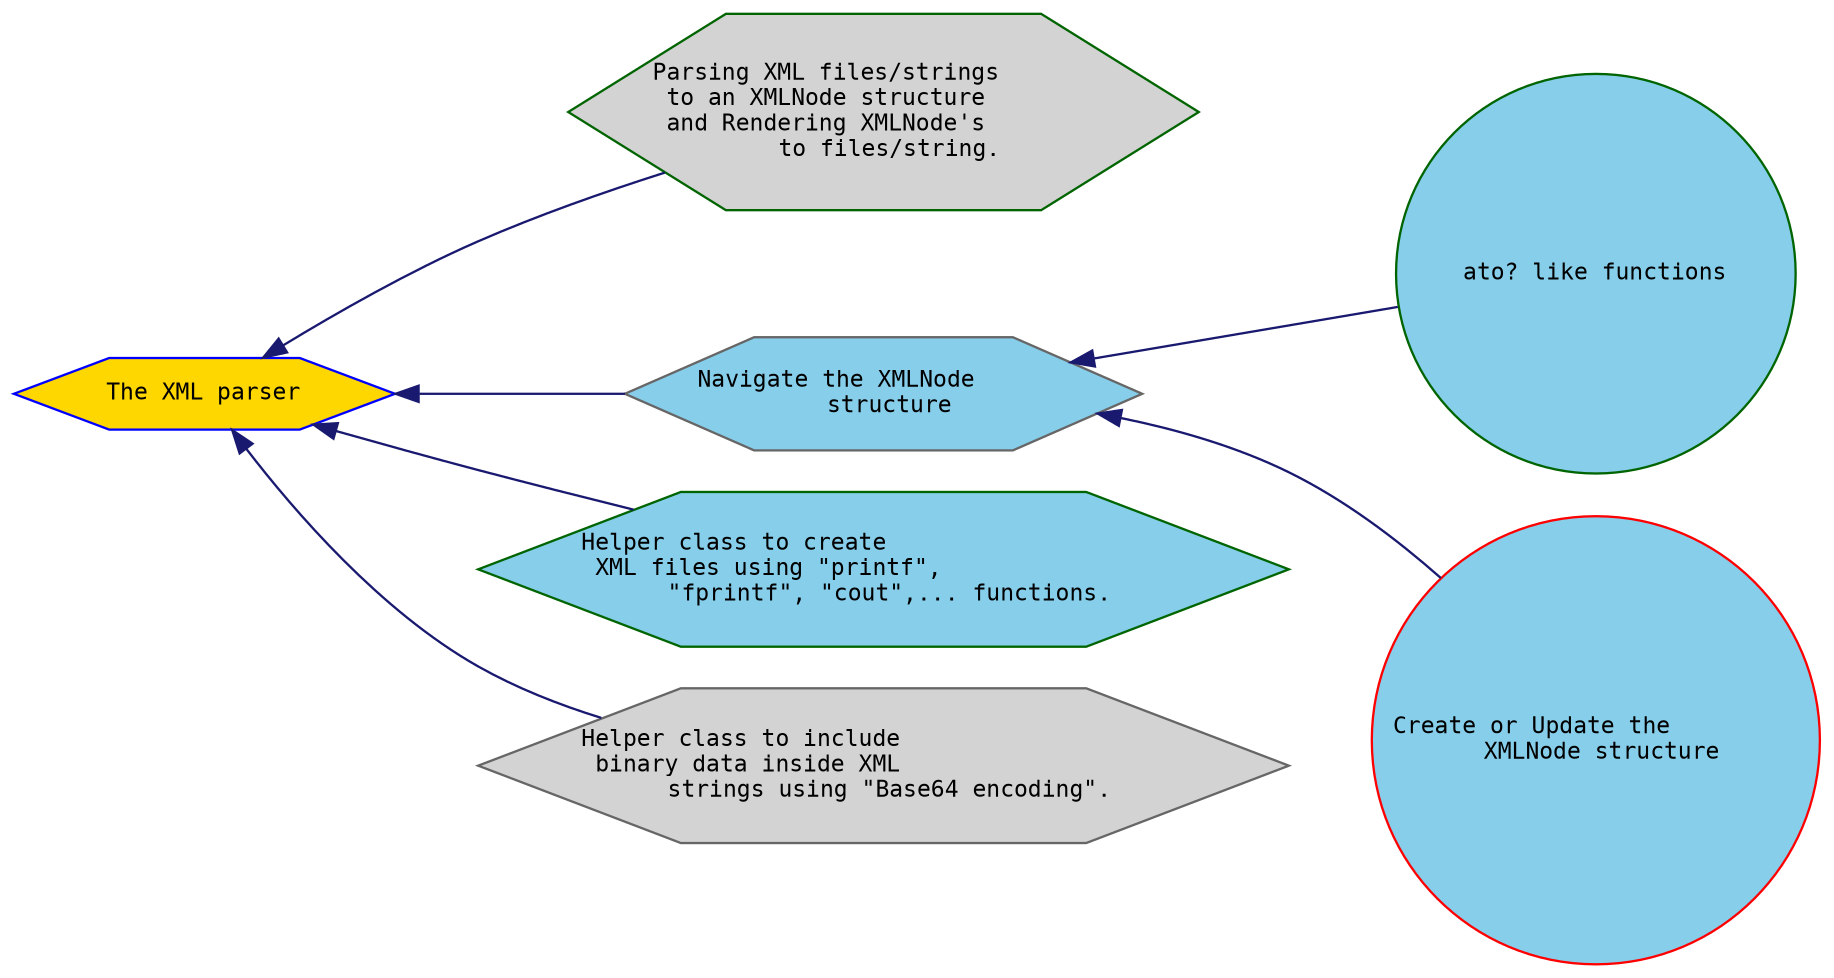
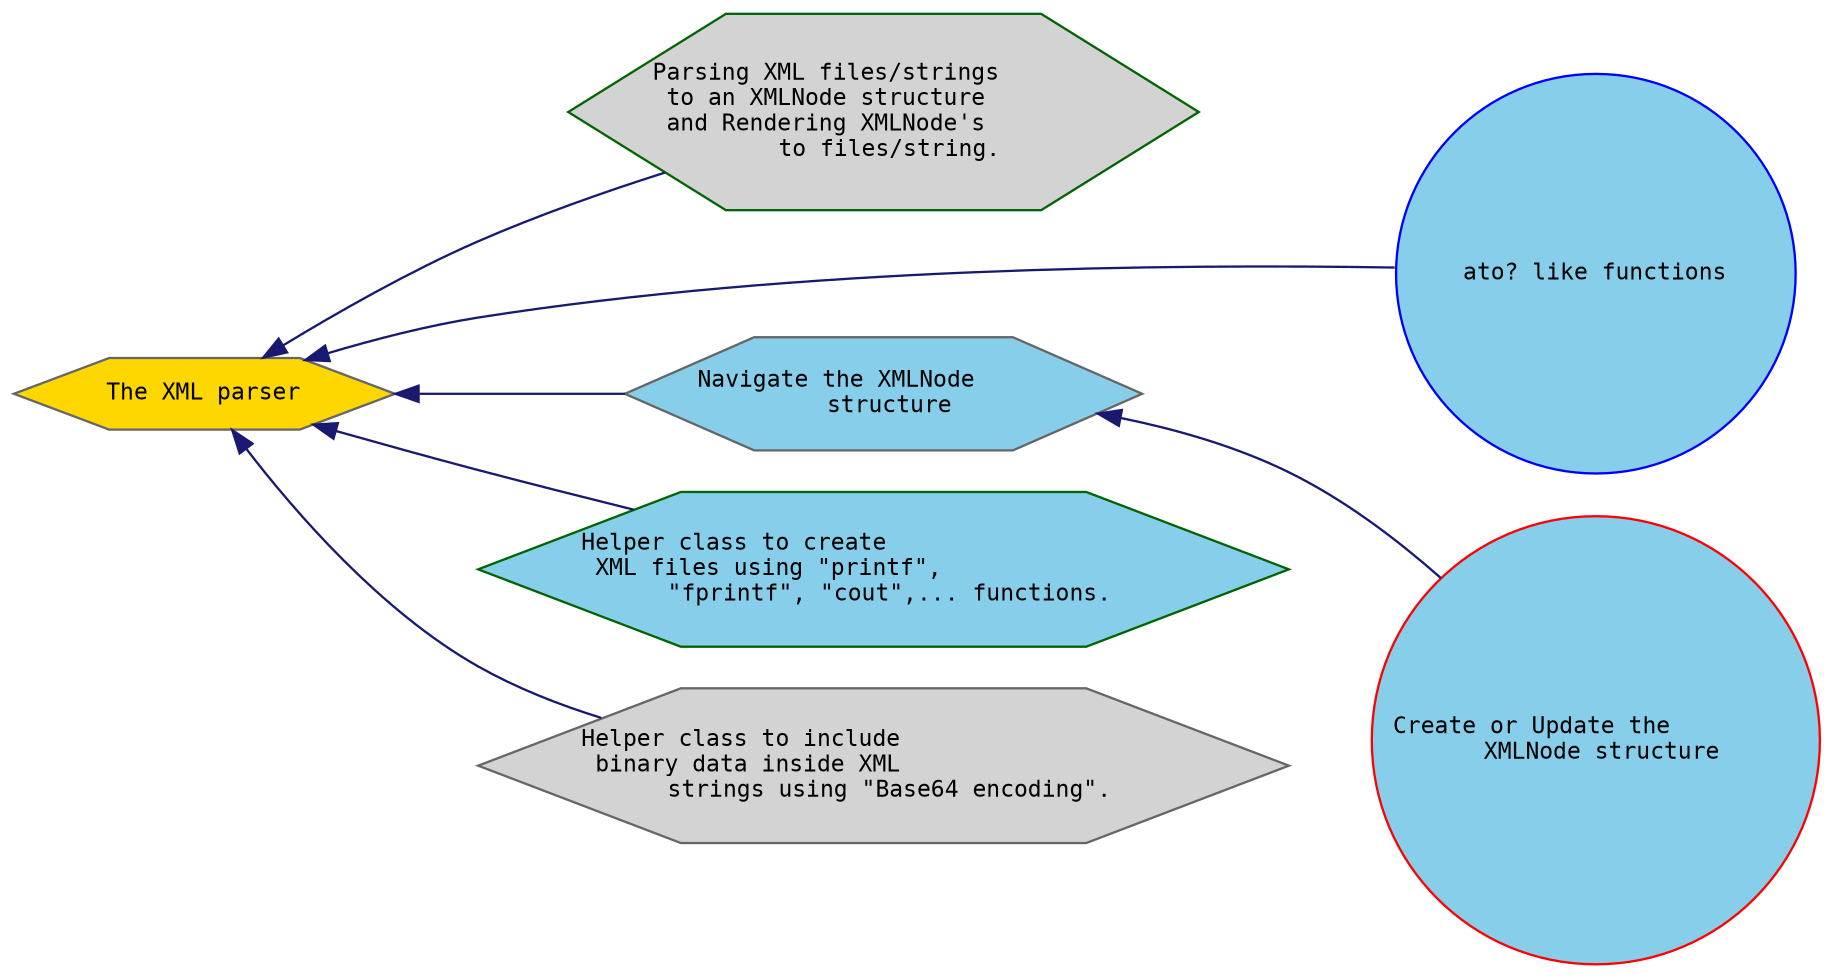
  digraph {
    fontname="DejaVu Sans Mono"
    rankdir=LR
    node [color=darkgreen fillcolor=skyblue fontname="DejaVu Sans Mono" fontsize=10 shape=hexagon style=filled]
    edge [color=midnightblue dir=back fontname="DejaVu Sans Mono" fontsize=10 labelfontname=Helvetica labelfontsize=10 shape=plaintext style=solid]
    n1 [fillcolor=lightgrey height=0.2 label="Parsing XML files/strings\l to an XMLNode structure\l and Rendering XMLNode's\l to files/string." width=0.4]
-   n2 [height=0.2 label="ato? like functions" shape=circle width=0.4]
+   n2 [color=blue height=0.2 label="ato? like functions" shape=circle width=0.4]
    n3 [color=red height=0.2 label="Create or Update the\l XMLNode structure" shape=circle width=0.4]
    n4 [color=gray40 height=0.2 label="Navigate the XMLNode\l structure" width=0.4]
    n5 [height=0.2 label="Helper class to create\l XML files using \"printf\",\l \"fprintf\", \"cout\",... functions." width=0.4]
    n6 [color=gray40 fillcolor=lightgrey height=0.2 label="Helper class to include\l binary data inside XML\l strings using \"Base64 encoding\"." width=0.4]
-   n7 [color=blue fillcolor=gold fontcolor=black height=0.2 label="The XML parser" width=0.4]
+   n7 [color=gray40 fillcolor=gold fontcolor=black height=0.2 label="The XML parser" width=0.4]
    n4 -> n3
    n7 -> n1
-   n4 -> n2
+   n7 -> n2
    n7 -> n4
    n7 -> n5
    n7 -> n6
  }
